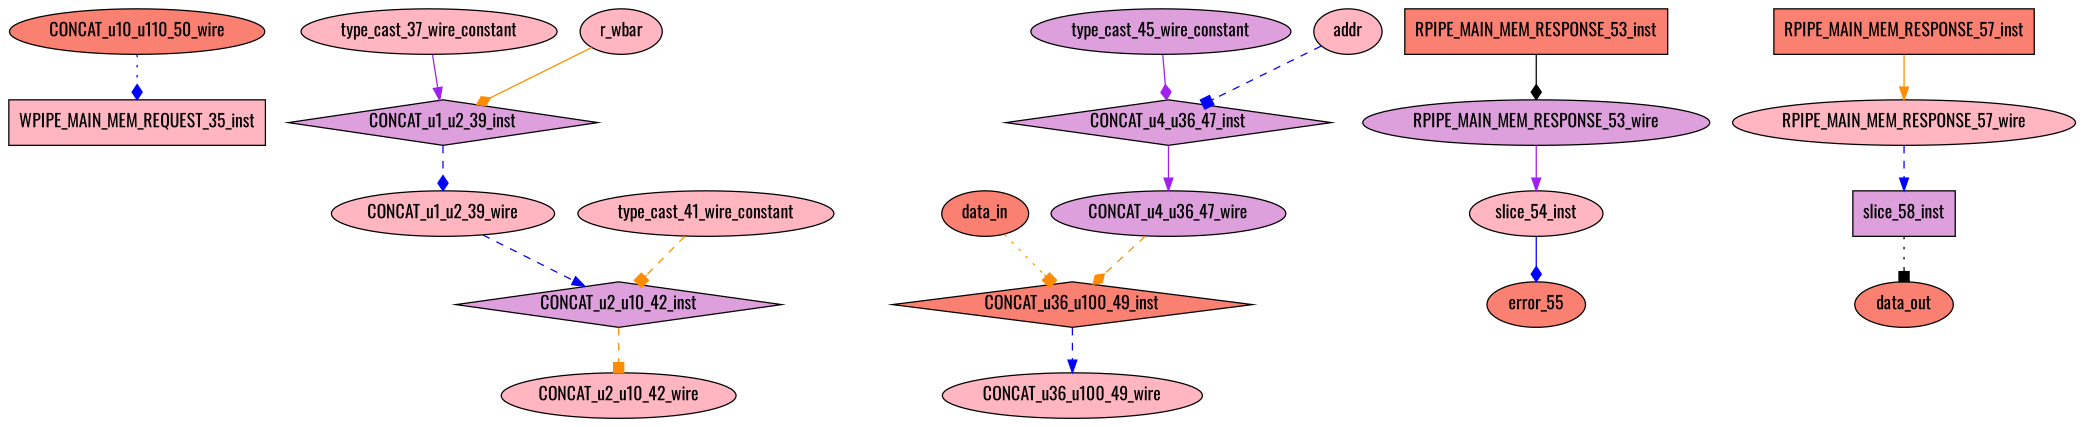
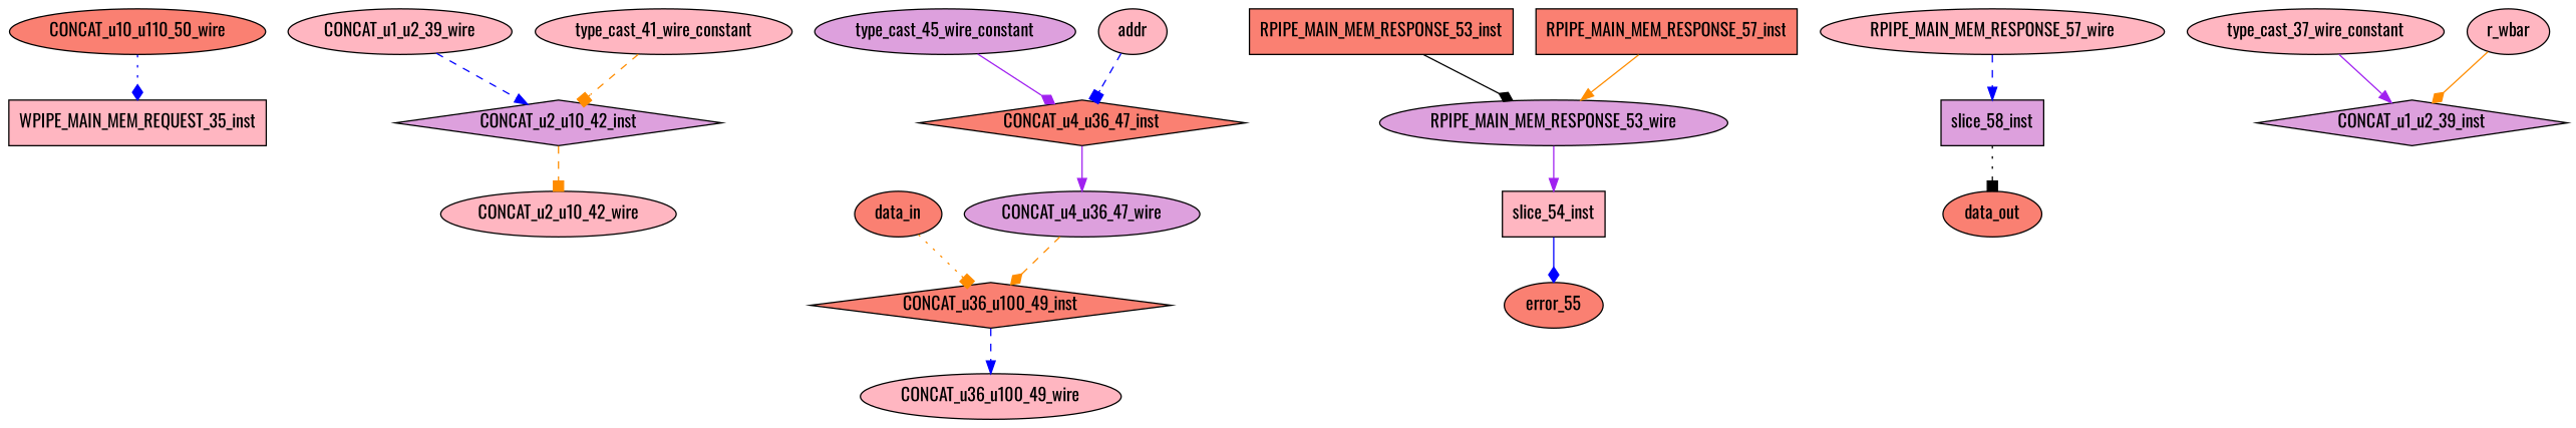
  digraph {
    fontname=Oswald
    node [fillcolor=lightpink fontname=Oswald shape=ellipse style=filled]
    edge [arrowhead=diamond color=blue fontname=Oswald style=dashed]
    CONCAT_u10_u110_50_wire [fillcolor=salmon]
    WPIPE_MAIN_MEM_REQUEST_35_inst [shape=rectangle]
    CONCAT_u2_u10_42_inst [fillcolor=plum shape=diamond]
    CONCAT_u1_u2_39_wire
    CONCAT_u2_u10_42_wire
    CONCAT_u4_u36_47_wire [fillcolor=plum]
    CONCAT_u36_u100_49_inst [fillcolor=salmon shape=diamond]
    CONCAT_u36_u100_49_wire
    RPIPE_MAIN_MEM_RESPONSE_53_wire [fillcolor=plum]
-   slice_54_inst
+   slice_54_inst [shape=rectangle]
    error_55 [fillcolor=salmon]
    slice_58_inst [fillcolor=plum shape=rectangle]
    RPIPE_MAIN_MEM_RESPONSE_57_wire
    data_out [fillcolor=salmon shape=""]
    CONCAT_u1_u2_39_inst [fillcolor=plum shape=diamond]
    type_cast_37_wire_constant
    type_cast_41_wire_constant
    type_cast_45_wire_constant [fillcolor=plum]
-   CONCAT_u4_u36_47_inst [fillcolor=plum shape=diamond]
+   CONCAT_u4_u36_47_inst [fillcolor=salmon shape=diamond]
    r_wbar [shape=""]
    data_in [fillcolor=salmon shape=""]
    addr [shape=""]
    RPIPE_MAIN_MEM_RESPONSE_53_inst [fillcolor=salmon shape=rectangle]
    RPIPE_MAIN_MEM_RESPONSE_57_inst [fillcolor=salmon shape=rectangle]
    CONCAT_u10_u110_50_wire -> WPIPE_MAIN_MEM_REQUEST_35_inst [style=dotted]
    CONCAT_u2_u10_42_inst -> CONCAT_u2_u10_42_wire [arrowhead=box color=darkorange]
    CONCAT_u1_u2_39_wire -> CONCAT_u2_u10_42_inst [arrowhead=normal]
    CONCAT_u4_u36_47_wire -> CONCAT_u36_u100_49_inst [color=darkorange]
    CONCAT_u36_u100_49_inst -> CONCAT_u36_u100_49_wire [arrowhead=normal]
    RPIPE_MAIN_MEM_RESPONSE_53_wire -> slice_54_inst [arrowhead=normal color=purple style=solid]
    slice_54_inst -> error_55 [style=solid]
    slice_58_inst -> data_out [arrowhead=box color=black style=dotted]
    RPIPE_MAIN_MEM_RESPONSE_57_wire -> slice_58_inst [arrowhead=normal]
-   CONCAT_u1_u2_39_inst -> CONCAT_u1_u2_39_wire
    type_cast_37_wire_constant -> CONCAT_u1_u2_39_inst [arrowhead=normal color=purple style=solid]
    type_cast_41_wire_constant -> CONCAT_u2_u10_42_inst [arrowhead=box color=darkorange]
    type_cast_45_wire_constant -> CONCAT_u4_u36_47_inst [color=purple style=solid]
    CONCAT_u4_u36_47_inst -> CONCAT_u4_u36_47_wire [arrowhead=normal color=purple style=solid]
    r_wbar -> CONCAT_u1_u2_39_inst [color=darkorange style=solid]
    data_in -> CONCAT_u36_u100_49_inst [arrowhead=box color=darkorange style=dotted]
    addr -> CONCAT_u4_u36_47_inst [arrowhead=box]
    RPIPE_MAIN_MEM_RESPONSE_53_inst -> RPIPE_MAIN_MEM_RESPONSE_53_wire [color=black style=solid]
-   RPIPE_MAIN_MEM_RESPONSE_57_inst -> RPIPE_MAIN_MEM_RESPONSE_57_wire [arrowhead=normal color=darkorange style=solid]
+   RPIPE_MAIN_MEM_RESPONSE_57_inst -> RPIPE_MAIN_MEM_RESPONSE_53_wire [arrowhead=normal color=darkorange style=solid]
  }
